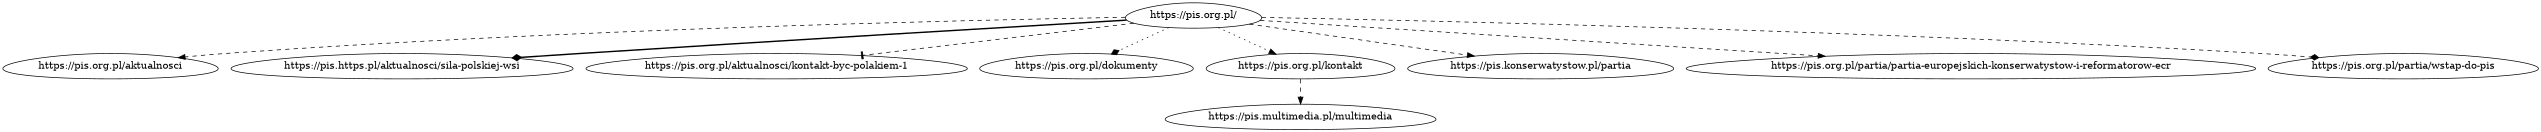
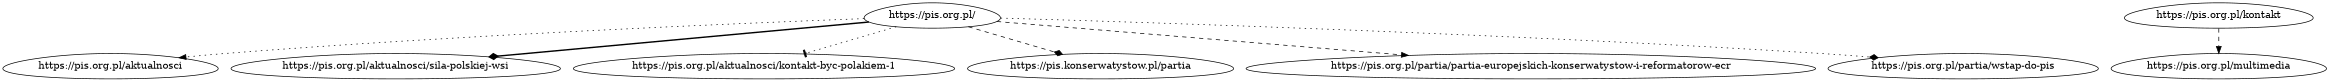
  digraph {
    node [shape=egg]
    edge [arrowhead=normal style=dotted]
    n1 [label="https://pis.org.pl/"]
    n2 [label="https://pis.org.pl/aktualnosci"]
-   n3 [label="https://pis.https.pl/aktualnosci/sila-polskiej-wsi"]
+   n3 [label="https://pis.org.pl/aktualnosci/sila-polskiej-wsi"]
    n4 [label="https://pis.org.pl/aktualnosci/kontakt-byc-polakiem-1"]
-   n5 [label="https://pis.org.pl/dokumenty"]
    n6 [label="https://pis.org.pl/kontakt"]
    n7 [label="https://pis.konserwatystow.pl/partia"]
    n8 [label="https://pis.org.pl/partia/partia-europejskich-konserwatystow-i-reformatorow-ecr"]
    n9 [label="https://pis.org.pl/partia/wstap-do-pis"]
-   n10 [label="https://pis.multimedia.pl/multimedia"]
-   n1 -> n2 [style=dashed]
+   n10 [label="https://pis.org.pl/multimedia"]
+   n1 -> n2
    n1 -> n3 [arrowhead=diamond style=bold]
-   n1 -> n4 [arrowhead=tee style=dashed]
-   n1 -> n5 [arrowhead=diamond]
-   n1 -> n6
-   n1 -> n7 [style=dashed]
+   n1 -> n4 [arrowhead=tee]
+   n1 -> n7 [arrowhead=diamond style=dashed]
    n1 -> n8 [style=dashed]
-   n1 -> n9 [arrowhead=diamond style=dashed]
+   n1 -> n9 [arrowhead=diamond]
    n6 -> n10 [style=dashed]
  }
